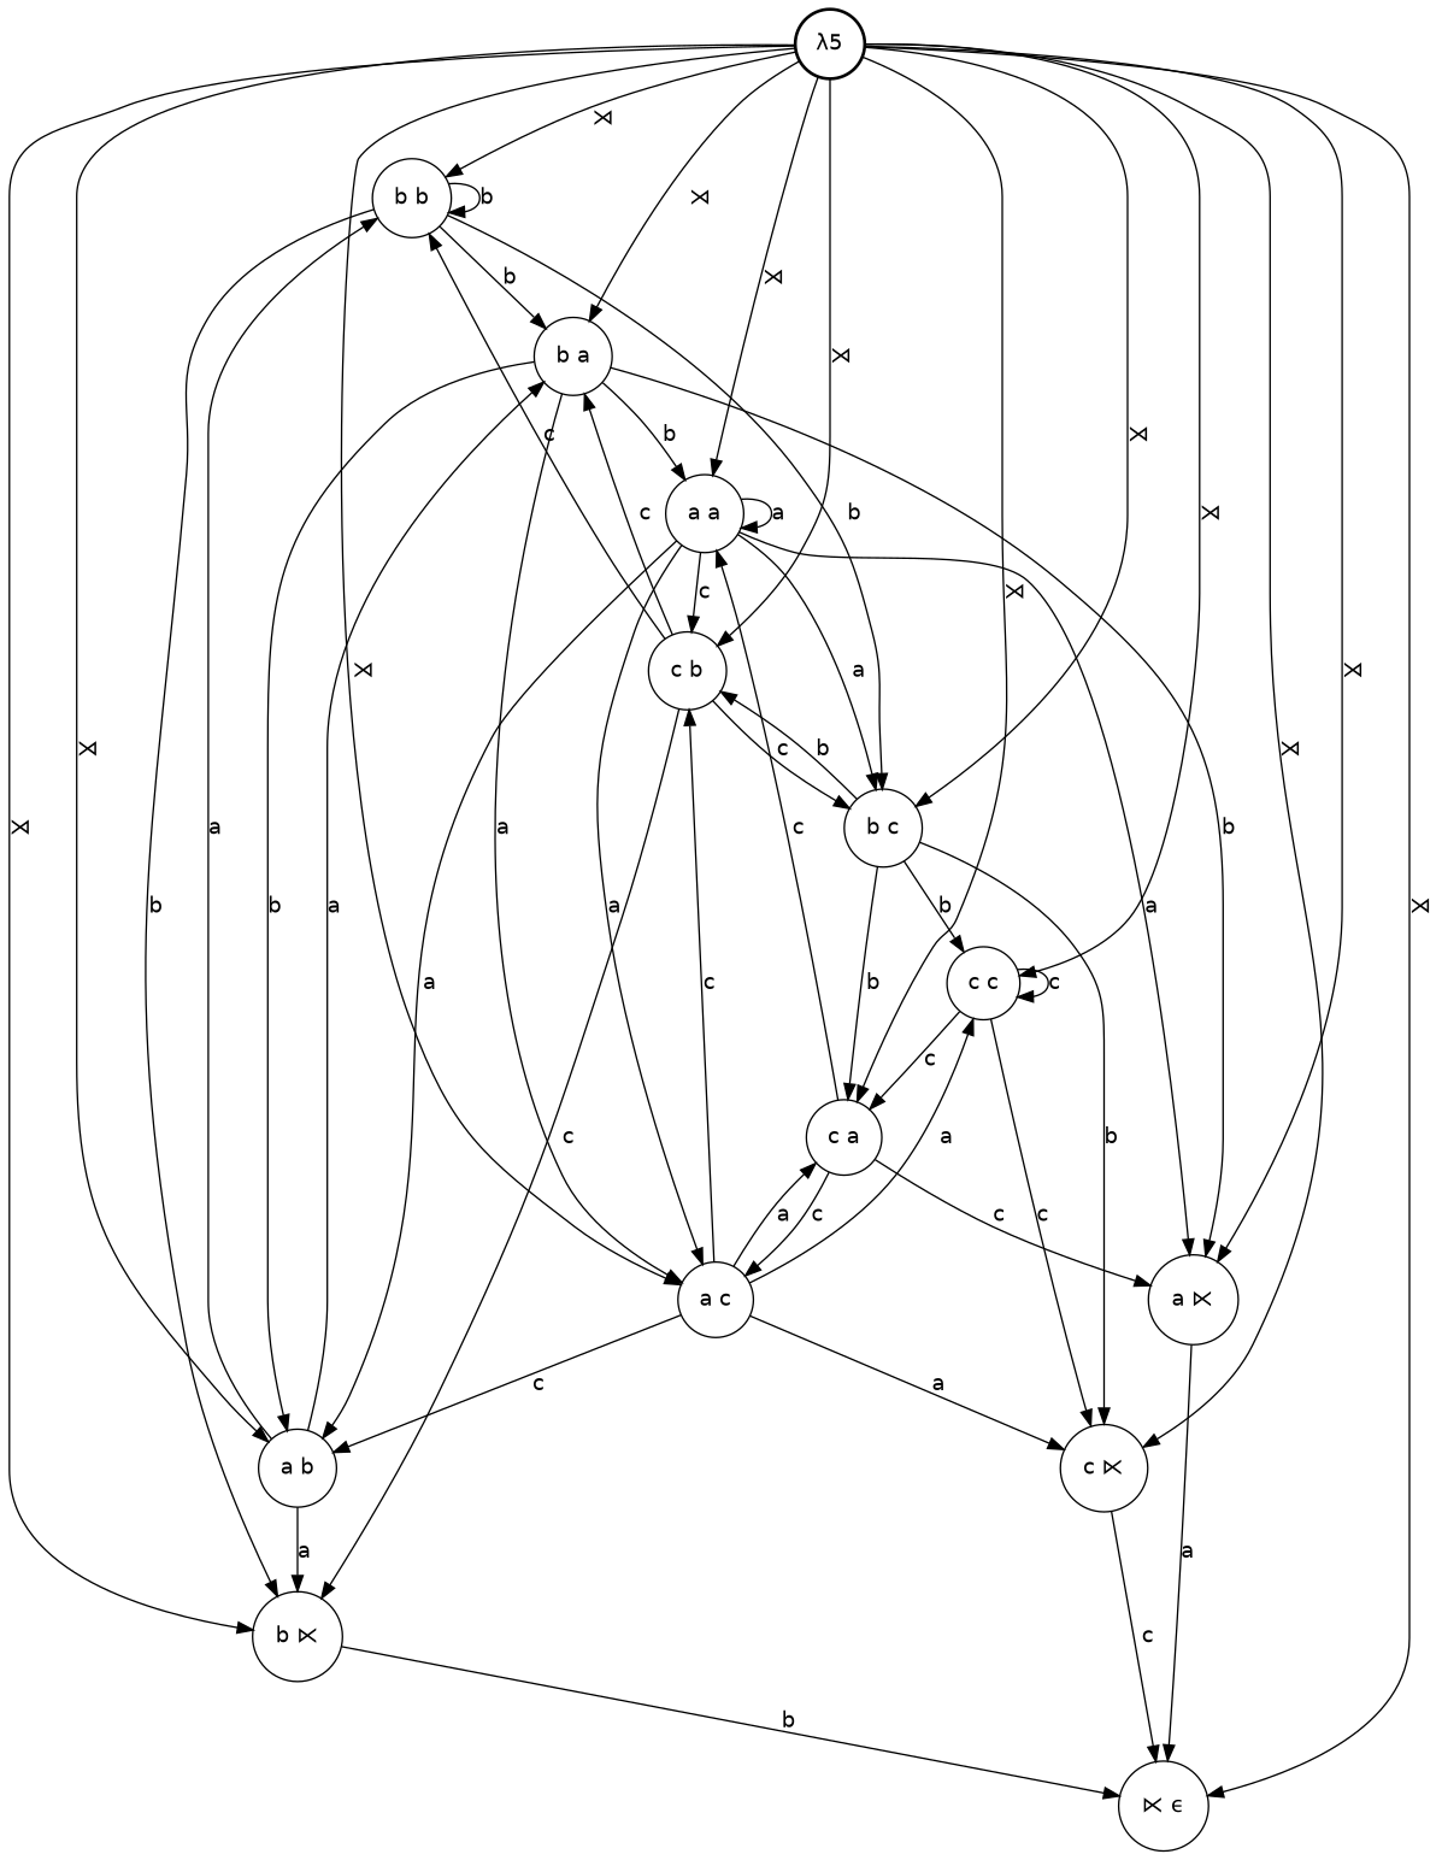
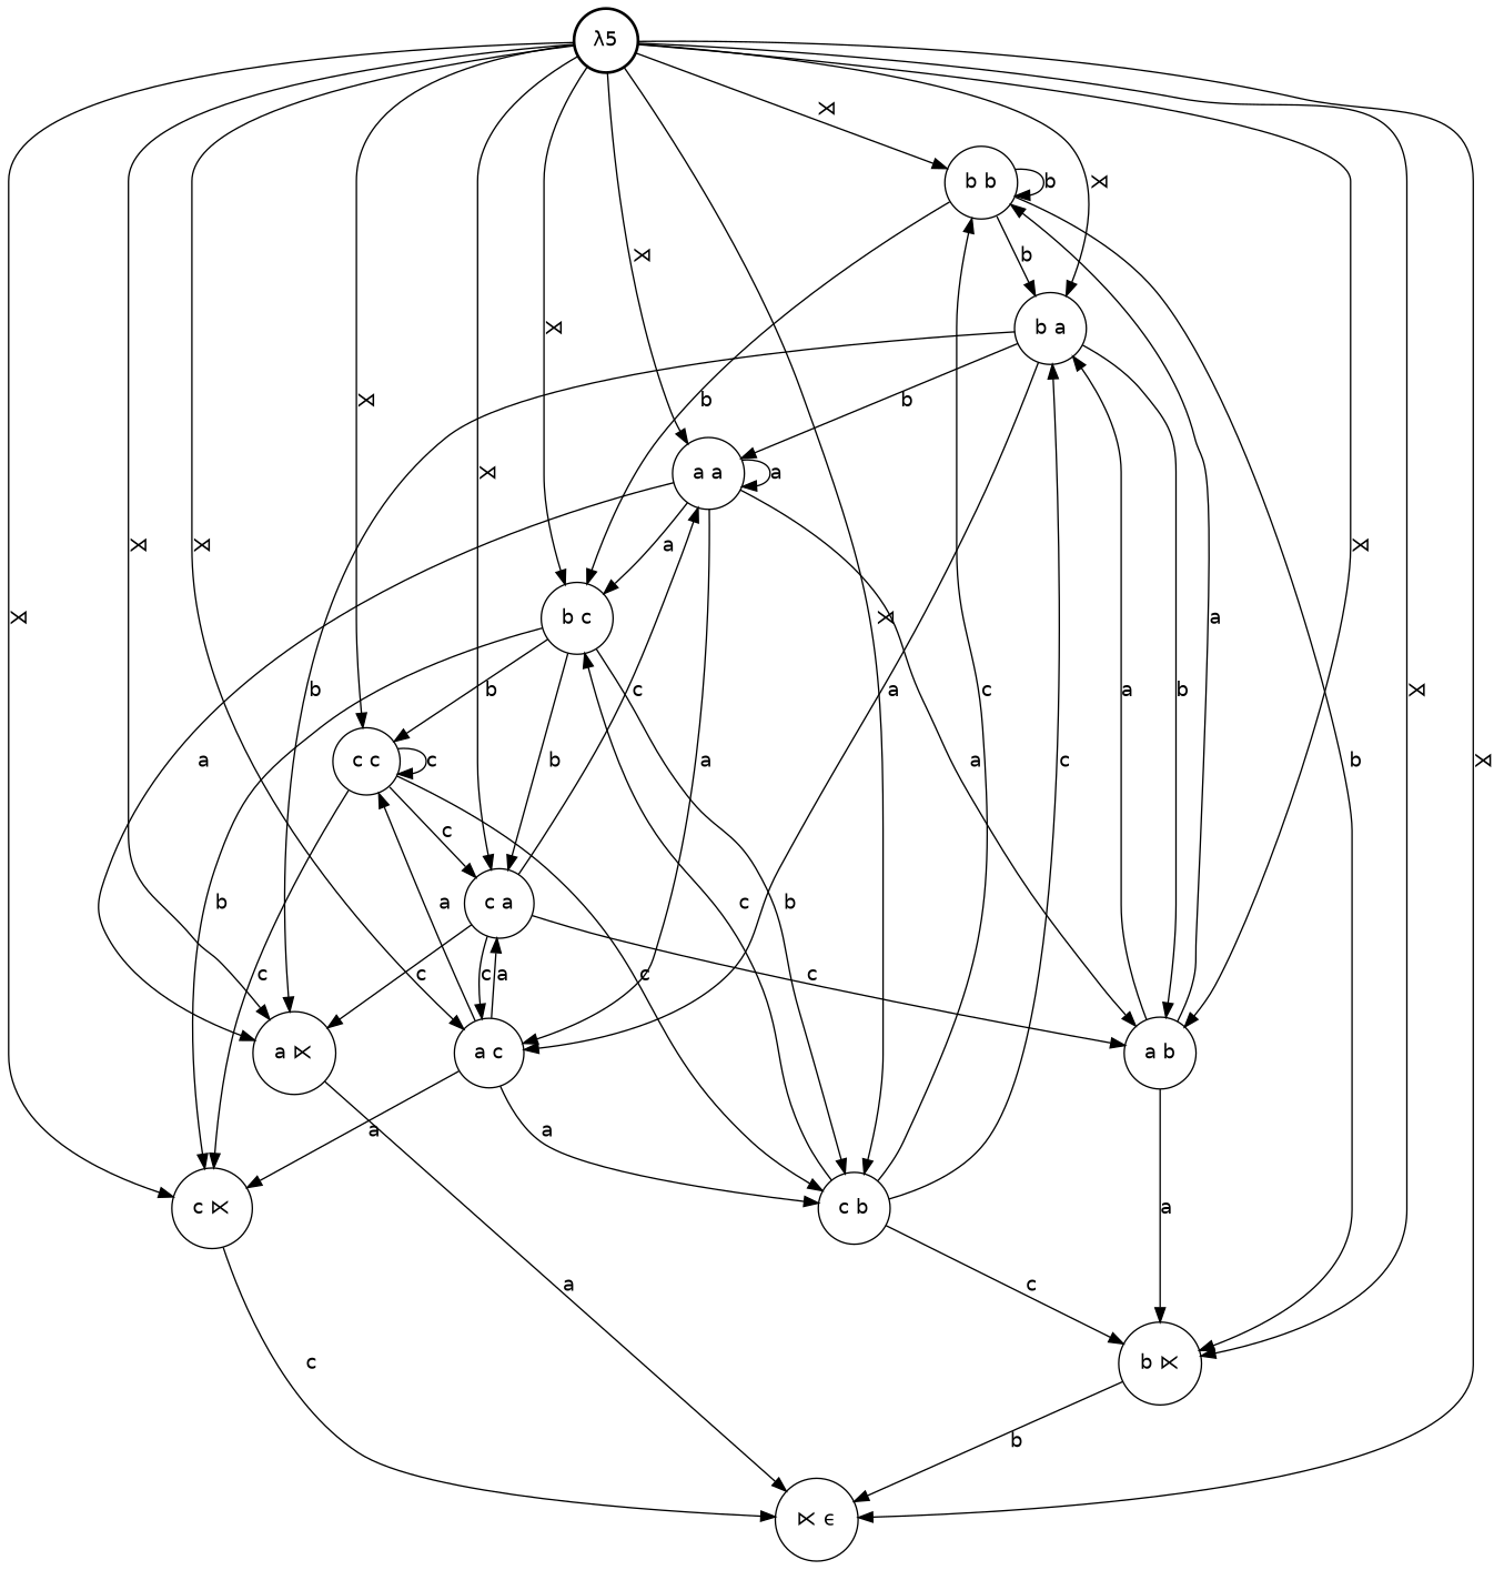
  digraph {
    fontname="DejaVu Sans"
    rankdir=TB
    node [fontname="DejaVu Sans" shape=circle style=solid]
    edge [fontname="DejaVu Sans" style=solid]
    n1 [label="λ5" style=bold]
    n2 [label="b b"]
    n3 [label="c ⋉"]
    n4 [label="c c"]
    n5 [label="b a"]
    n6 [label="a b"]
    n7 [label="a a"]
    n8 [label="c b"]
    n9 [label="c a"]
    n10 [label="b ⋉"]
    n11 [label="b c"]
    n12 [label="a ⋉"]
    n13 [label="a c"]
    n14 [label="⋉ ϵ"]
    n1 -> n2 [label="⋊"]
    n1 -> n3 [label="⋊"]
    n1 -> n4 [label="⋊"]
    n1 -> n5 [label="⋊"]
    n1 -> n6 [label="⋊"]
    n1 -> n7 [label="⋊"]
    n1 -> n8 [label="⋊"]
    n1 -> n9 [label="⋊"]
    n1 -> n10 [label="⋊"]
    n1 -> n11 [label="⋊"]
    n1 -> n12 [label="⋊"]
    n1 -> n13 [label="⋊"]
    n1 -> n14 [label="⋊"]
    n2 -> n2 [label=b]
    n2 -> n5 [label=b]
    n2 -> n10 [label=b]
    n2 -> n11 [label=b]
    n3 -> n14 [label=c]
    n4 -> n3 [label=c]
    n4 -> n4 [label=c]
-   n7 -> n8 [label=c]
+   n4 -> n8 [label=c]
    n4 -> n9 [label=c]
    n5 -> n6 [label=b]
    n5 -> n7 [label=b]
    n5 -> n12 [label=b]
    n5 -> n13 [label=a]
    n6 -> n2 [label=a]
    n6 -> n5 [label=a]
    n6 -> n10 [label=a]
    n7 -> n6 [label=a]
    n7 -> n7 [label=a]
    n7 -> n11 [label=a]
    n7 -> n12 [label=a]
    n7 -> n13 [label=a]
    n8 -> n2 [label=c]
    n8 -> n5 [label=c]
    n8 -> n10 [label=c]
    n8 -> n11 [label=c]
-   n13 -> n6 [label=c]
+   n9 -> n6 [label=c]
    n9 -> n7 [label=c]
    n9 -> n12 [label=c]
    n9 -> n13 [label=c]
    n10 -> n14 [label=b]
    n11 -> n3 [label=b]
    n11 -> n4 [label=b]
    n11 -> n8 [label=b]
    n11 -> n9 [label=b]
    n12 -> n14 [label=a]
    n13 -> n3 [label=a]
    n13 -> n4 [label=a]
-   n13 -> n8 [label=c]
+   n13 -> n8 [label=a]
    n13 -> n9 [label=a]
  }
